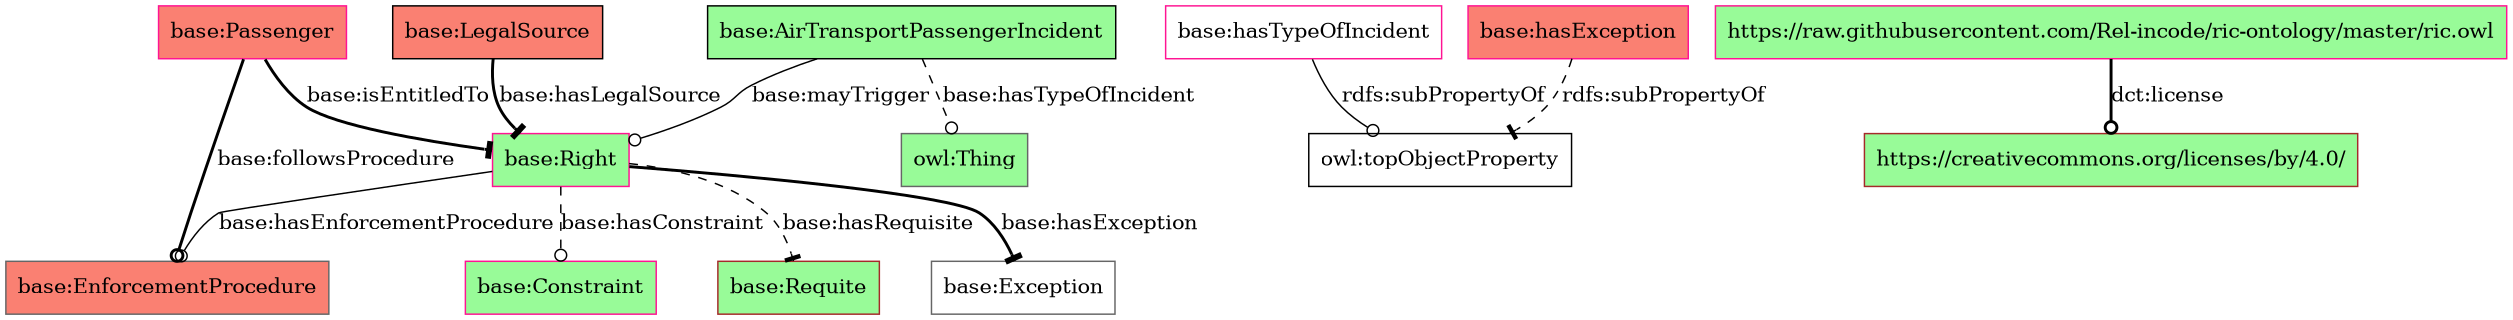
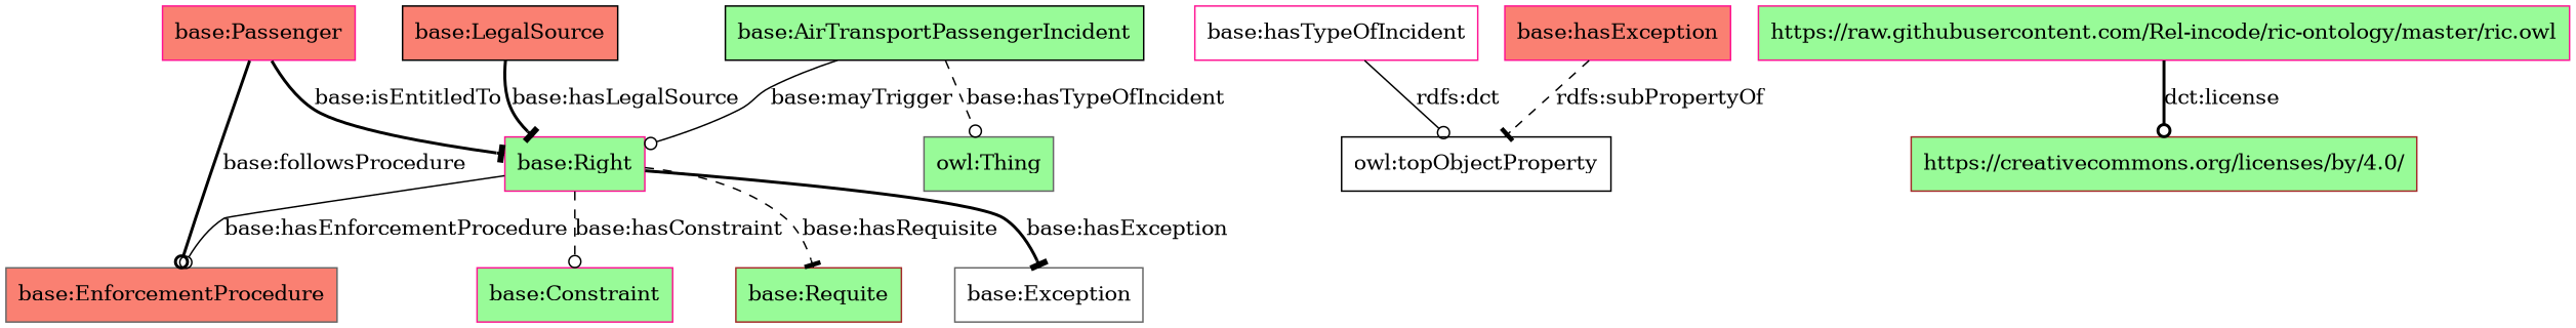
  digraph {
    rankdir=TB
    node [color=deeppink fillcolor=palegreen shape=rectangle style=filled]
    edge [arrowhead=odot style=bold]
    "base:Exception" [color=gray40 fillcolor=white]
    "base:Right"
    "base:EnforcementProcedure" [color=gray40 fillcolor=salmon]
    "base:Constraint"
    "base:Requite" [color=brown]
    "base:LegalSource" [color=black fillcolor=salmon]
    "base:Passenger" [fillcolor=salmon]
    "base:AirTransportPassengerIncident" [color=black]
    "owl:Thing" [color=gray40]
    "base:hasTypeOfIncident" [fillcolor=white]
    "owl:topObjectProperty" [color=black fillcolor=white]
    "https://creativecommons.org/licenses/by/4.0/" [color=brown]
    "https://raw.githubusercontent.com/Rel-incode/ric-ontology/master/ric.owl"
    "base:hasException" [fillcolor=salmon]
    "base:Right" -> "base:Exception" [arrowhead=tee label="base:hasException"]
    "base:Right" -> "base:EnforcementProcedure" [label="base:hasEnforcementProcedure" style=solid]
    "base:Right" -> "base:Constraint" [label="base:hasConstraint" style=dashed]
    "base:Right" -> "base:Requite" [arrowhead=tee label="base:hasRequisite" style=dashed]
    "base:LegalSource" -> "base:Right" [arrowhead=tee label="base:hasLegalSource"]
    "base:Passenger" -> "base:Right" [arrowhead=tee label="base:isEntitledTo"]
    "base:Passenger" -> "base:EnforcementProcedure" [label="base:followsProcedure"]
    "base:AirTransportPassengerIncident" -> "base:Right" [label="base:mayTrigger" style=solid]
    "base:AirTransportPassengerIncident" -> "owl:Thing" [label="base:hasTypeOfIncident" style=dashed]
-   "base:hasTypeOfIncident" -> "owl:topObjectProperty" [label="rdfs:subPropertyOf" style=solid]
+   "base:hasTypeOfIncident" -> "owl:topObjectProperty" [label="rdfs:dct" style=solid]
    "https://raw.githubusercontent.com/Rel-incode/ric-ontology/master/ric.owl" -> "https://creativecommons.org/licenses/by/4.0/" [label="dct:license"]
    "base:hasException" -> "owl:topObjectProperty" [arrowhead=tee label="rdfs:subPropertyOf" style=dashed]
  }
